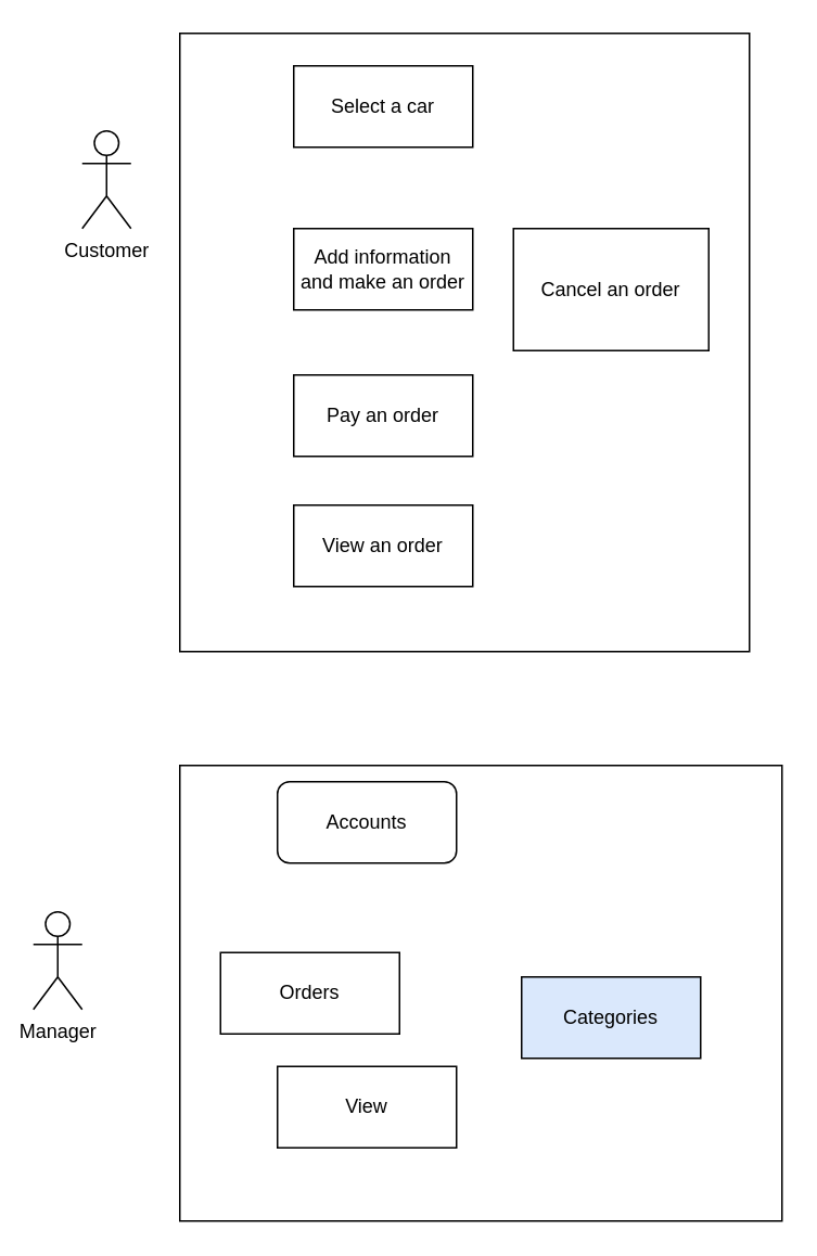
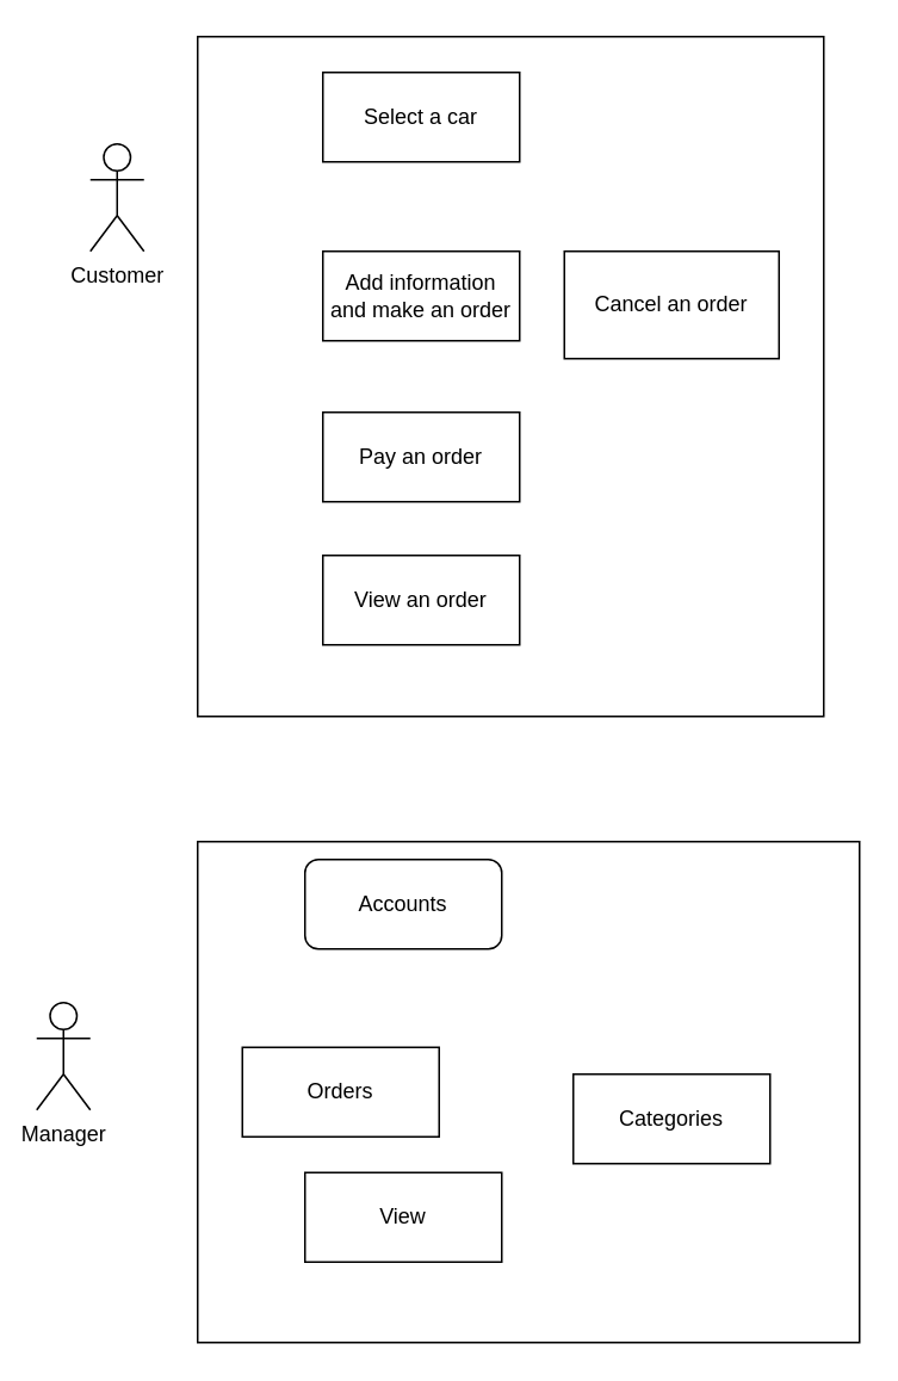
  <mxCell id="0" />
  <mxCell id="1" parent="0" />
  <mxCell id="2" value="" style="rounded=0;whiteSpace=wrap;html=1;fillColor=none;" vertex="1" parent="1"><mxGeometry x="110" y="20" width="350" height="380" as="geometry" /></mxCell>
  <mxCell id="3" value="Customer" style="shape=umlActor;verticalLabelPosition=bottom;verticalAlign=top;html=1;" parent="1" vertex="1"><mxGeometry x="50" y="80" width="30" height="60" as="geometry" /></mxCell>
  <mxCell id="4" value="Manager&lt;div&gt;&lt;br&gt;&lt;/div&gt;" style="shape=umlActor;verticalLabelPosition=bottom;verticalAlign=top;html=1;" parent="1" vertex="1"><mxGeometry x="20" y="560" width="30" height="60" as="geometry" /></mxCell>
  <mxCell id="5" value="Select a car" style="html=1;whiteSpace=wrap;" parent="1" vertex="1"><mxGeometry x="180" y="40" width="110" height="50" as="geometry" /></mxCell>
  <mxCell id="6" value="Add information&lt;div&gt;and make an order&lt;/div&gt;" style="html=1;whiteSpace=wrap;" parent="1" vertex="1"><mxGeometry x="180" y="140" width="110" height="50" as="geometry" /></mxCell>
  <mxCell id="7" value="Pay an order" style="html=1;whiteSpace=wrap;" parent="1" vertex="1"><mxGeometry x="180" y="230" width="110" height="50" as="geometry" /></mxCell>
  <mxCell id="8" value="Accounts" style="html=1;whiteSpace=wrap;rounded=1;" parent="1" vertex="1"><mxGeometry x="170" y="480" width="110" height="50" as="geometry" /></mxCell>
  <mxCell id="9" value="Orders" style="html=1;whiteSpace=wrap;" parent="1" vertex="1"><mxGeometry x="135" y="585" width="110" height="50" as="geometry" /></mxCell>
  <mxCell id="10" value="View" style="html=1;whiteSpace=wrap;" parent="1" vertex="1"><mxGeometry x="170" y="655" width="110" height="50" as="geometry" /></mxCell>
- <mxCell id="11" value="Categories" style="html=1;whiteSpace=wrap;fillColor=#dae8fc;" parent="1" vertex="1"><mxGeometry x="320" y="600" width="110" height="50" as="geometry" /></mxCell>
+ <mxCell id="11" value="Categories" style="html=1;whiteSpace=wrap;" parent="1" vertex="1"><mxGeometry x="320" y="600" width="110" height="50" as="geometry" /></mxCell>
  <mxCell id="12" value="View an order" style="html=1;whiteSpace=wrap;" vertex="1" parent="1"><mxGeometry x="180" y="310" width="110" height="50" as="geometry" /></mxCell>
  <mxCell id="13" value="" style="rounded=0;whiteSpace=wrap;html=1;fillColor=none;" vertex="1" parent="1"><mxGeometry x="110" y="470" width="370" height="280" as="geometry" /></mxCell>
- <mxCell id="14" value="Cancel an order" style="rounded=0;whiteSpace=wrap;html=1;" vertex="1" parent="1"><mxGeometry x="315" y="140" width="120" height="75" as="geometry" /></mxCell>
+ <mxCell id="14" value="Cancel an order" style="rounded=0;whiteSpace=wrap;html=1;" vertex="1" parent="1"><mxGeometry x="315" y="140" width="120" height="60" as="geometry" /></mxCell>
